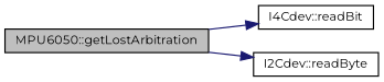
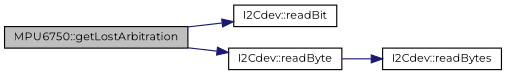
  digraph {
    fontname=Montserrat
    rankdir=LR
    node [color=black fillcolor=white fontname=Montserrat fontsize=10 shape=record style=filled]
    edge [color=midnightblue fontname=Montserrat fontsize=10 labelfontname=Helvetica labelfontsize=10 style=solid]
-   n1 [fillcolor=grey75 fontcolor=black height=0.2 label="MPU6050::getLostArbitration" width=0.4]
-   n2 [height=0.2 label="I4Cdev::readBit" width=0.4]
+   n1 [fillcolor=grey75 fontcolor=black height=0.2 label="MPU6750::getLostArbitration" width=0.4]
+   n2 [height=0.2 label="I2Cdev::readBit" width=0.4]
    n3 [height=0.2 label="I2Cdev::readByte" width=0.4]
+   n4 [height=0.2 label="I2Cdev::readBytes" width=0.4]
    n1 -> n2
    n1 -> n3
+   n3 -> n4
  }
